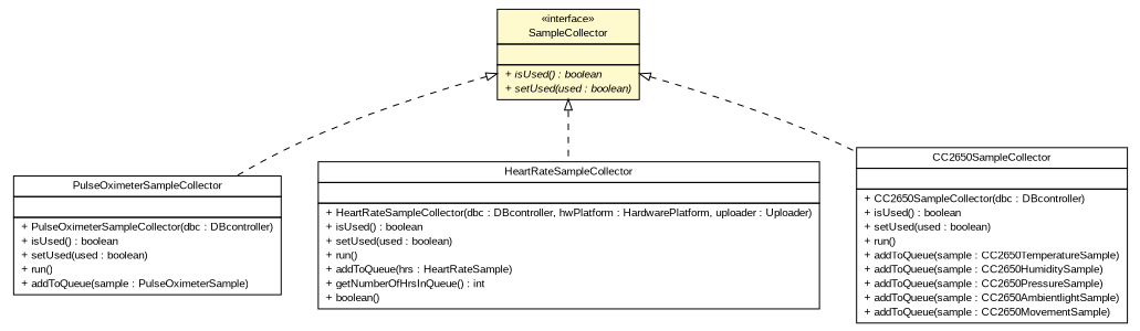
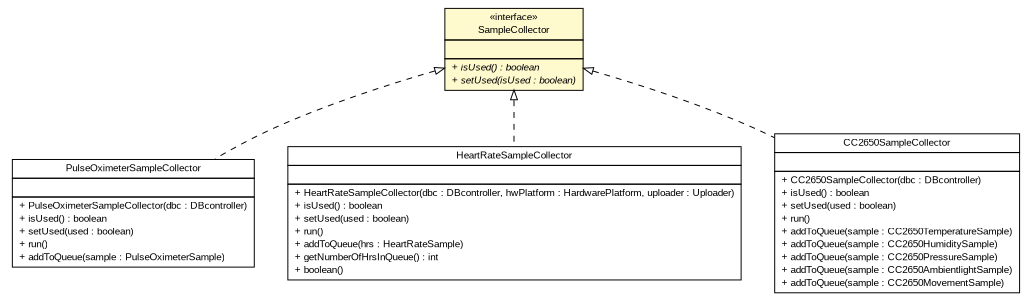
  digraph {
    nodesep=0.25
    ranksep=0.5
    node [fontcolor=black fontname=arial fontsize=10.0 shape=plaintext]
    edge [arrowtail=empty dir=back fontname=arial fontsize=10 headport=p labelfontname=arial labelfontsize=10 style=dashed tailport=p]
-   n1 [label=<<table title="de.fhg.fit.biomos.sensorplatform.control.SampleCollector" border="0" cellborder="1" cellspacing="0" cellpadding="2" port="p" bgcolor="lemonChiffon" href="./SampleCollector.html"> 		<tr><td><table border="0" cellspacing="0" cellpadding="1"> <tr><td align="center" balign="center"> &#171;interface&#187; </td></tr> <tr><td align="center" balign="center"> SampleCollector </td></tr> 		</table></td></tr> 		<tr><td><table border="0" cellspacing="0" cellpadding="1"> <tr><td align="left" balign="left">  </td></tr> 		</table></td></tr> 		<tr><td><table border="0" cellspacing="0" cellpadding="1"> <tr><td align="left" balign="left"><font face="arial italic" point-size="10.0"> + isUsed() : boolean </font></td></tr> <tr><td align="left" balign="left"><font face="arial italic" point-size="10.0"> + setUsed(used : boolean) </font></td></tr> 		</table></td></tr> 		</table>>]
+   n1 [label=<<table title="de.fhg.fit.biomos.sensorplatform.control.SampleCollector" border="0" cellborder="1" cellspacing="0" cellpadding="2" port="p" bgcolor="lemonChiffon" href="./SampleCollector.html"> 		<tr><td><table border="0" cellspacing="0" cellpadding="1"> <tr><td align="center" balign="center"> &#171;interface&#187; </td></tr> <tr><td align="center" balign="center"> SampleCollector </td></tr> 		</table></td></tr> 		<tr><td><table border="0" cellspacing="0" cellpadding="1"> <tr><td align="left" balign="left">  </td></tr> 		</table></td></tr> 		<tr><td><table border="0" cellspacing="0" cellpadding="1"> <tr><td align="left" balign="left"><font face="arial italic" point-size="10.0"> + isUsed() : boolean </font></td></tr> <tr><td align="left" balign="left"><font face="arial italic" point-size="10.0"> + setUsed(isUsed : boolean) </font></td></tr> 		</table></td></tr> 		</table>>]
    n2 [label=<<table title="de.fhg.fit.biomos.sensorplatform.control.PulseOximeterSampleCollector" border="0" cellborder="1" cellspacing="0" cellpadding="2" port="p" href="./PulseOximeterSampleCollector.html"> 		<tr><td><table border="0" cellspacing="0" cellpadding="1"> <tr><td align="center" balign="center"> PulseOximeterSampleCollector </td></tr> 		</table></td></tr> 		<tr><td><table border="0" cellspacing="0" cellpadding="1"> <tr><td align="left" balign="left">  </td></tr> 		</table></td></tr> 		<tr><td><table border="0" cellspacing="0" cellpadding="1"> <tr><td align="left" balign="left"> + PulseOximeterSampleCollector(dbc : DBcontroller) </td></tr> <tr><td align="left" balign="left"> + isUsed() : boolean </td></tr> <tr><td align="left" balign="left"> + setUsed(used : boolean) </td></tr> <tr><td align="left" balign="left"> + run() </td></tr> <tr><td align="left" balign="left"> + addToQueue(sample : PulseOximeterSample) </td></tr> 		</table></td></tr> 		</table>>]
    n3 [label=<<table title="de.fhg.fit.biomos.sensorplatform.control.HeartRateSampleCollector" border="0" cellborder="1" cellspacing="0" cellpadding="2" port="p" href="./HeartRateSampleCollector.html"> 		<tr><td><table border="0" cellspacing="0" cellpadding="1"> <tr><td align="center" balign="center"> HeartRateSampleCollector </td></tr> 		</table></td></tr> 		<tr><td><table border="0" cellspacing="0" cellpadding="1"> <tr><td align="left" balign="left">  </td></tr> 		</table></td></tr> 		<tr><td><table border="0" cellspacing="0" cellpadding="1"> <tr><td align="left" balign="left"> + HeartRateSampleCollector(dbc : DBcontroller, hwPlatform : HardwarePlatform, uploader : Uploader) </td></tr> <tr><td align="left" balign="left"> + isUsed() : boolean </td></tr> <tr><td align="left" balign="left"> + setUsed(used : boolean) </td></tr> <tr><td align="left" balign="left"> + run() </td></tr> <tr><td align="left" balign="left"> + addToQueue(hrs : HeartRateSample) </td></tr> <tr><td align="left" balign="left"> + getNumberOfHrsInQueue() : int </td></tr> <tr><td align="left" balign="left"> + boolean() </td></tr> 		</table></td></tr> 		</table>>]
    n4 [label=<<table title="de.fhg.fit.biomos.sensorplatform.control.CC2650SampleCollector" border="0" cellborder="1" cellspacing="0" cellpadding="2" port="p" href="./CC2650SampleCollector.html"> 		<tr><td><table border="0" cellspacing="0" cellpadding="1"> <tr><td align="center" balign="center"> CC2650SampleCollector </td></tr> 		</table></td></tr> 		<tr><td><table border="0" cellspacing="0" cellpadding="1"> <tr><td align="left" balign="left">  </td></tr> 		</table></td></tr> 		<tr><td><table border="0" cellspacing="0" cellpadding="1"> <tr><td align="left" balign="left"> + CC2650SampleCollector(dbc : DBcontroller) </td></tr> <tr><td align="left" balign="left"> + isUsed() : boolean </td></tr> <tr><td align="left" balign="left"> + setUsed(used : boolean) </td></tr> <tr><td align="left" balign="left"> + run() </td></tr> <tr><td align="left" balign="left"> + addToQueue(sample : CC2650TemperatureSample) </td></tr> <tr><td align="left" balign="left"> + addToQueue(sample : CC2650HumiditySample) </td></tr> <tr><td align="left" balign="left"> + addToQueue(sample : CC2650PressureSample) </td></tr> <tr><td align="left" balign="left"> + addToQueue(sample : CC2650AmbientlightSample) </td></tr> <tr><td align="left" balign="left"> + addToQueue(sample : CC2650MovementSample) </td></tr> 		</table></td></tr> 		</table>>]
    n1 -> n2
    n1 -> n3
    n1 -> n4
  }
